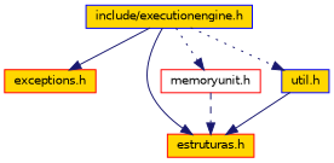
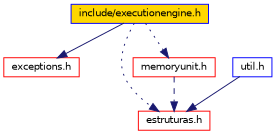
  digraph {
    node [color=red fillcolor=gold fontname=Helvetica fontsize=10 shape=record style=filled]
    edge [color=midnightblue fontname=Helvetica fontsize=10 labelfontname=Helvetica labelfontsize=10 style=dotted]
    n1 [color=blue fontcolor=black height=0.2 label="include/executionengine.h" width=0.4]
-   n2 [height=0.2 label="exceptions.h" width=0.4]
-   n3 [height=0.2 label="estruturas.h" width=0.4]
+   n2 [fillcolor=white height=0.2 label="exceptions.h" width=0.4]
+   n3 [fillcolor=white height=0.2 label="estruturas.h" width=0.4]
    n4 [fillcolor=white height=0.2 label="memoryunit.h" width=0.4]
-   n5 [color=blue height=0.2 label="util.h" width=0.4]
+   n5 [color=blue fillcolor=white height=0.2 label="util.h" width=0.4]
    n1 -> n2 [style=solid]
-   n1 -> n3 [style=solid]
+   n1 -> n3
    n1 -> n4
-   n1 -> n5
    n4 -> n3 [style=dashed]
    n5 -> n3 [style=solid]
  }
